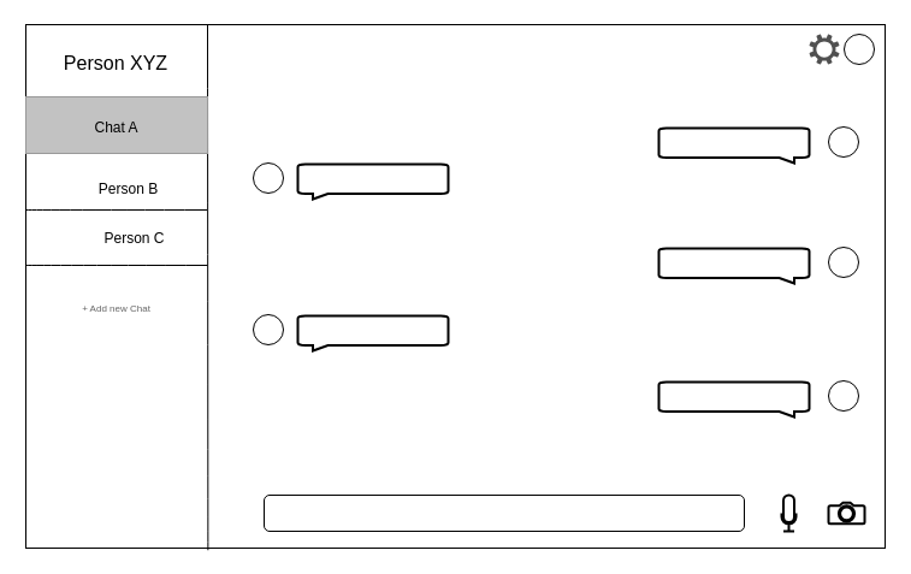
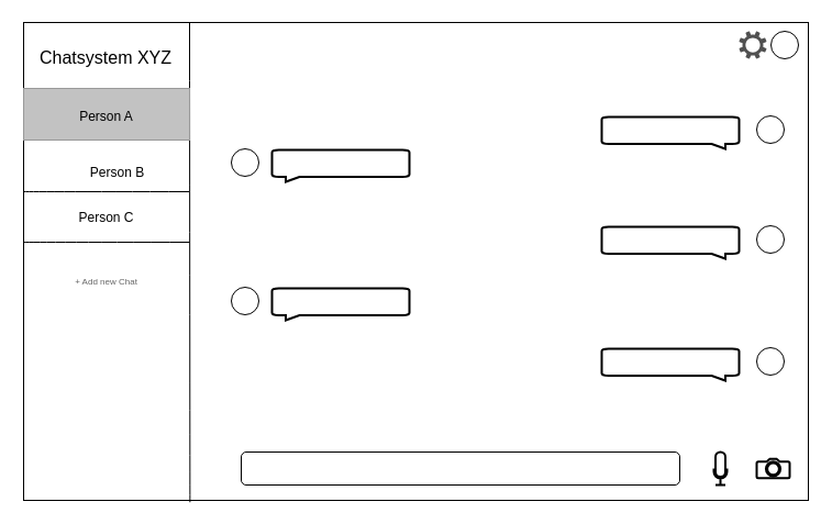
  <mxCell id="0" />
  <mxCell id="1" parent="0" />
  <mxCell id="2" value="" style="rounded=0;whiteSpace=wrap;html=1;fontSize=16;" vertex="1" parent="1"><mxGeometry x="21" y="20" width="714" height="435" as="geometry" /></mxCell>
  <mxCell id="3" value="" style="endArrow=none;html=1;rounded=0;fontSize=12;startSize=8;endSize=8;curved=1;exitX=0.212;exitY=1.004;exitDx=0;exitDy=0;exitPerimeter=0;" edge="1" parent="1" source="2"><mxGeometry width="50" height="50" relative="1" as="geometry"><mxPoint x="265" y="258" as="sourcePoint" /><mxPoint x="172" y="20" as="targetPoint" /></mxGeometry></mxCell>
  <mxCell id="4" value="" style="endArrow=none;html=1;rounded=0;fontSize=12;startSize=8;endSize=8;curved=1;exitX=0;exitY=0.139;exitDx=0;exitDy=0;exitPerimeter=0;" edge="1" parent="1" source="2"><mxGeometry width="50" height="50" relative="1" as="geometry"><mxPoint x="-20" y="131" as="sourcePoint" /><mxPoint x="172" y="80" as="targetPoint" /></mxGeometry></mxCell>
- <mxCell id="5" value="Person XYZ" style="text;html=1;strokeColor=none;fillColor=none;align=center;verticalAlign=middle;whiteSpace=wrap;rounded=0;fontSize=16;" vertex="1" parent="1"><mxGeometry x="31" y="42" width="130" height="20" as="geometry" /></mxCell>
+ <mxCell id="5" value="Chatsystem XYZ" style="text;html=1;strokeColor=none;fillColor=none;align=center;verticalAlign=middle;whiteSpace=wrap;rounded=0;fontSize=16;" vertex="1" parent="1"><mxGeometry x="31" y="42" width="130" height="20" as="geometry" /></mxCell>
  <mxCell id="6" value="" style="endArrow=none;html=1;rounded=0;fontSize=12;startSize=8;endSize=8;curved=1;exitX=0;exitY=0.139;exitDx=0;exitDy=0;exitPerimeter=0;" edge="1" parent="1"><mxGeometry width="50" height="50" relative="1" as="geometry"><mxPoint x="21" y="127" as="sourcePoint" /><mxPoint x="172" y="127" as="targetPoint" /></mxGeometry></mxCell>
  <mxCell id="7" value="&lt;font style=&quot;font-size: 12px;&quot;&gt;WhatsApp&lt;/font&gt;" style="text;html=1;strokeColor=none;fillColor=none;align=center;verticalAlign=middle;whiteSpace=wrap;rounded=0;fontSize=16;" vertex="1" parent="1"><mxGeometry x="66" y="89" width="60" height="30" as="geometry" /></mxCell>
  <mxCell id="8" value="" style="endArrow=none;html=1;rounded=0;fontSize=12;startSize=8;endSize=8;curved=1;exitX=0;exitY=0.139;exitDx=0;exitDy=0;exitPerimeter=0;" edge="1" parent="1"><mxGeometry width="50" height="50" relative="1" as="geometry"><mxPoint x="20.5" y="174" as="sourcePoint" /><mxPoint x="171.5" y="174" as="targetPoint" /></mxGeometry></mxCell>
  <mxCell id="9" value="&lt;font style=&quot;font-size: 12px;&quot;&gt;Person B&lt;/font&gt;" style="text;html=1;strokeColor=none;fillColor=none;align=center;verticalAlign=middle;whiteSpace=wrap;rounded=0;fontSize=16;" vertex="1" parent="1"><mxGeometry x="52.75" y="140" width="106.5" height="30" as="geometry" /></mxCell>
  <mxCell id="10" value="" style="endArrow=none;html=1;rounded=0;fontSize=12;startSize=8;endSize=8;curved=1;exitX=0;exitY=0.139;exitDx=0;exitDy=0;exitPerimeter=0;" edge="1" parent="1"><mxGeometry width="50" height="50" relative="1" as="geometry"><mxPoint x="21" y="220" as="sourcePoint" /><mxPoint x="172" y="220" as="targetPoint" /></mxGeometry></mxCell>
- <mxCell id="11" value="&lt;font style=&quot;font-size: 12px;&quot;&gt;Person C&lt;/font&gt;" style="text;html=1;strokeColor=none;fillColor=none;align=center;verticalAlign=middle;whiteSpace=wrap;rounded=0;fontSize=16;" vertex="1" parent="1"><mxGeometry x="58.25" y="181" width="106.5" height="30" as="geometry" /></mxCell>
+ <mxCell id="11" value="&lt;font style=&quot;font-size: 12px;&quot;&gt;Person C&lt;/font&gt;" style="text;html=1;strokeColor=none;fillColor=none;align=center;verticalAlign=middle;whiteSpace=wrap;rounded=0;fontSize=16;" vertex="1" parent="1"><mxGeometry x="43.25" y="181" width="106.5" height="30" as="geometry" /></mxCell>
  <mxCell id="12" value="&lt;font color=&quot;#666666&quot; style=&quot;font-size: 8px;&quot;&gt;+ Add new Chat&lt;/font&gt;" style="text;html=1;strokeColor=none;fillColor=none;align=center;verticalAlign=middle;whiteSpace=wrap;rounded=0;fontSize=16;" vertex="1" parent="1"><mxGeometry x="43.25" y="238" width="106.5" height="30" as="geometry" /></mxCell>
  <mxCell id="13" value="" style="rounded=0;whiteSpace=wrap;html=1;fontSize=16;fillColor=#c2c2c2;strokeColor=#999999;fontColor=#333333;" vertex="1" parent="1"><mxGeometry x="21" y="80" width="151" height="47" as="geometry" /></mxCell>
- <mxCell id="14" value="&lt;font style=&quot;font-size: 12px;&quot;&gt;Chat A&lt;/font&gt;" style="text;html=1;strokeColor=none;fillColor=none;align=center;verticalAlign=middle;whiteSpace=wrap;rounded=0;fontSize=16;" vertex="1" parent="1"><mxGeometry x="42.75" y="88.5" width="106.5" height="30" as="geometry" /></mxCell>
+ <mxCell id="14" value="&lt;font style=&quot;font-size: 12px;&quot;&gt;Person A&lt;/font&gt;" style="text;html=1;strokeColor=none;fillColor=none;align=center;verticalAlign=middle;whiteSpace=wrap;rounded=0;fontSize=16;" vertex="1" parent="1"><mxGeometry x="42.75" y="88.5" width="106.5" height="30" as="geometry" /></mxCell>
  <mxCell id="15" value="" style="ellipse;whiteSpace=wrap;html=1;aspect=fixed;fontSize=16;" vertex="1" parent="1"><mxGeometry x="701" y="28" width="25" height="25" as="geometry" /></mxCell>
  <mxCell id="16" value="" style="sketch=0;pointerEvents=1;shadow=0;dashed=0;html=1;strokeColor=none;labelPosition=center;verticalLabelPosition=bottom;verticalAlign=top;align=center;fillColor=#505050;shape=mxgraph.mscae.enterprise.settings;fontSize=16;" vertex="1" parent="1"><mxGeometry x="672" y="28" width="25" height="25" as="geometry" /></mxCell>
  <mxCell id="17" value="" style="html=1;verticalLabelPosition=bottom;align=center;labelBackgroundColor=#ffffff;verticalAlign=top;strokeWidth=2;strokeColor=#000000;shadow=0;dashed=0;shape=mxgraph.ios7.icons.message;fontSize=16;" vertex="1" parent="1"><mxGeometry x="547" y="106" width="125" height="29" as="geometry" /></mxCell>
  <mxCell id="18" value="" style="html=1;verticalLabelPosition=bottom;align=center;labelBackgroundColor=#ffffff;verticalAlign=top;strokeWidth=2;strokeColor=#000000;shadow=0;dashed=0;shape=mxgraph.ios7.icons.message;fontSize=16;direction=east;flipV=0;flipH=1;" vertex="1" parent="1"><mxGeometry x="247" y="136" width="125" height="29" as="geometry" /></mxCell>
  <mxCell id="19" value="" style="ellipse;whiteSpace=wrap;html=1;aspect=fixed;fontSize=16;" vertex="1" parent="1"><mxGeometry x="688" y="105" width="25" height="25" as="geometry" /></mxCell>
  <mxCell id="20" value="" style="ellipse;whiteSpace=wrap;html=1;aspect=fixed;fontSize=16;" vertex="1" parent="1"><mxGeometry x="210" y="135" width="25" height="25" as="geometry" /></mxCell>
  <mxCell id="21" value="" style="html=1;verticalLabelPosition=bottom;align=center;labelBackgroundColor=#ffffff;verticalAlign=top;strokeWidth=2;strokeColor=#000000;shadow=0;dashed=0;shape=mxgraph.ios7.icons.message;fontSize=16;" vertex="1" parent="1"><mxGeometry x="547" y="206" width="125" height="29" as="geometry" /></mxCell>
  <mxCell id="22" value="" style="ellipse;whiteSpace=wrap;html=1;aspect=fixed;fontSize=16;" vertex="1" parent="1"><mxGeometry x="688" y="205" width="25" height="25" as="geometry" /></mxCell>
  <mxCell id="23" value="" style="html=1;verticalLabelPosition=bottom;align=center;labelBackgroundColor=#ffffff;verticalAlign=top;strokeWidth=2;strokeColor=#000000;shadow=0;dashed=0;shape=mxgraph.ios7.icons.message;fontSize=16;direction=east;flipV=0;flipH=1;" vertex="1" parent="1"><mxGeometry x="247" y="262" width="125" height="29" as="geometry" /></mxCell>
  <mxCell id="24" value="" style="ellipse;whiteSpace=wrap;html=1;aspect=fixed;fontSize=16;" vertex="1" parent="1"><mxGeometry x="210" y="261" width="25" height="25" as="geometry" /></mxCell>
  <mxCell id="25" value="" style="html=1;verticalLabelPosition=bottom;align=center;labelBackgroundColor=#ffffff;verticalAlign=top;strokeWidth=2;strokeColor=#000000;shadow=0;dashed=0;shape=mxgraph.ios7.icons.message;fontSize=16;" vertex="1" parent="1"><mxGeometry x="547" y="317" width="125" height="29" as="geometry" /></mxCell>
  <mxCell id="26" value="" style="ellipse;whiteSpace=wrap;html=1;aspect=fixed;fontSize=16;" vertex="1" parent="1"><mxGeometry x="688" y="316" width="25" height="25" as="geometry" /></mxCell>
  <mxCell id="27" value="" style="rounded=1;whiteSpace=wrap;html=1;fontSize=16;" vertex="1" parent="1"><mxGeometry x="219" y="411" width="399" height="30" as="geometry" /></mxCell>
  <mxCell id="28" value="" style="html=1;verticalLabelPosition=bottom;align=center;labelBackgroundColor=#ffffff;verticalAlign=top;strokeWidth=2;strokeColor=#000000;shadow=0;dashed=0;shape=mxgraph.ios7.icons.microphone;fontSize=16;" vertex="1" parent="1"><mxGeometry x="649" y="411" width="12" height="30" as="geometry" /></mxCell>
  <mxCell id="29" value="" style="html=1;verticalLabelPosition=bottom;align=center;labelBackgroundColor=#ffffff;verticalAlign=top;strokeWidth=2;strokeColor=#000000;shadow=0;dashed=0;shape=mxgraph.ios7.icons.camera;fontSize=16;" vertex="1" parent="1"><mxGeometry x="688" y="417.3" width="30" height="17.4" as="geometry" /></mxCell>
